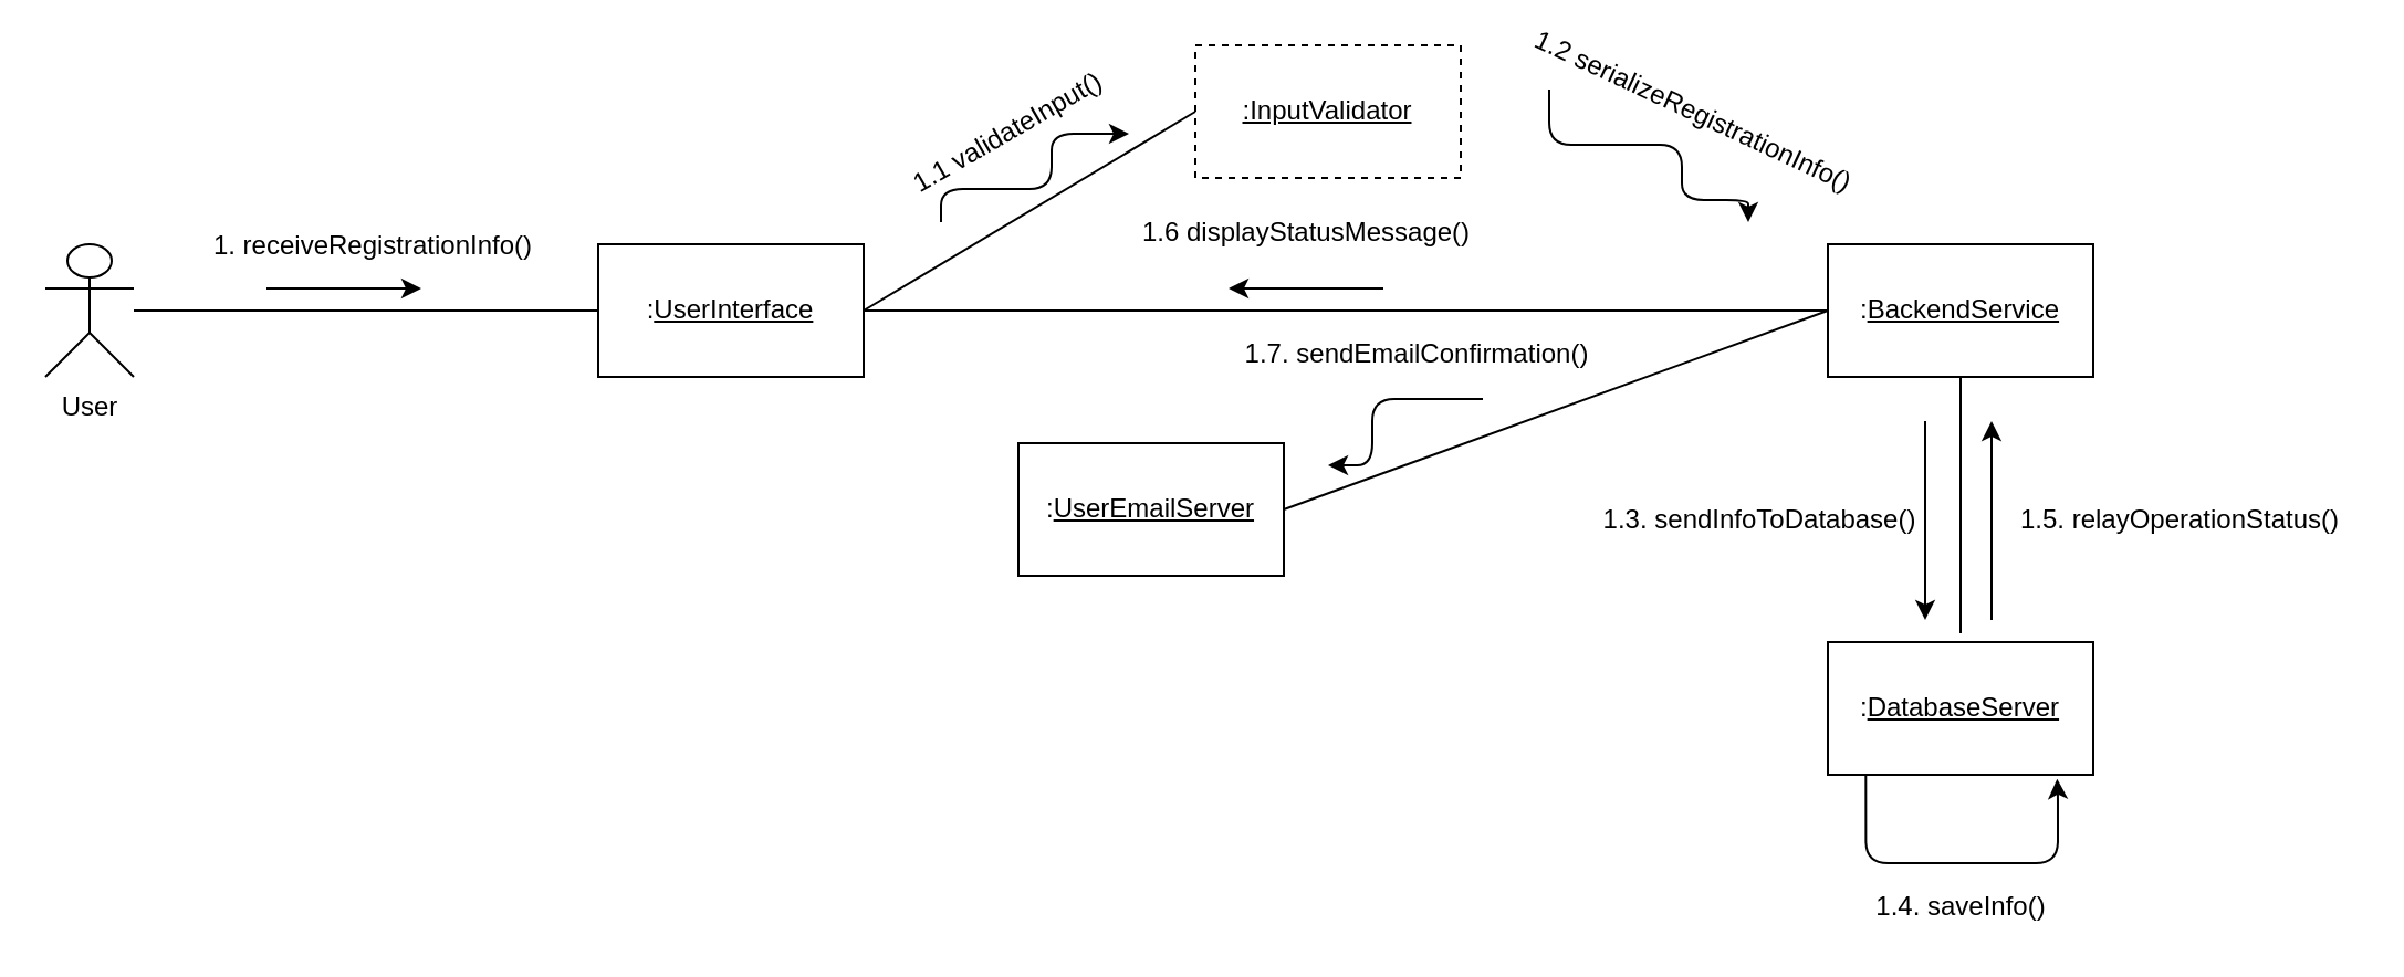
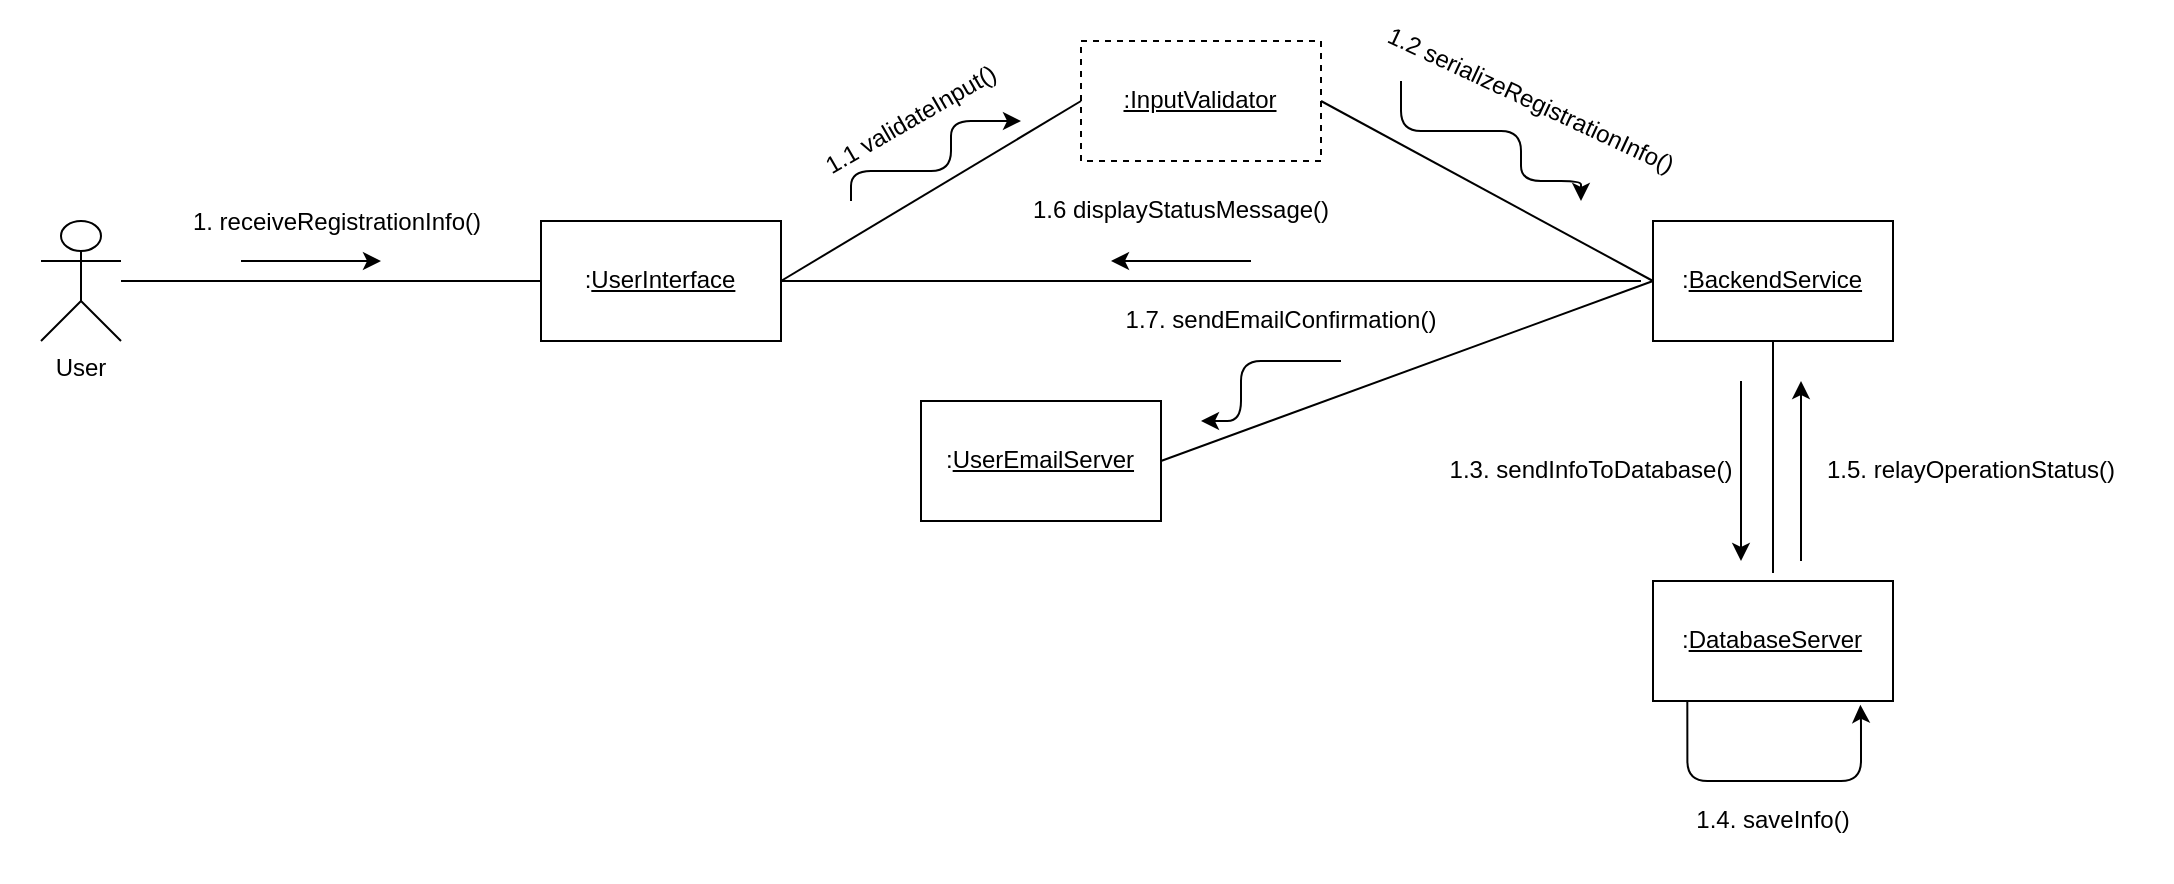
  <mxCell id="0" />
  <mxCell id="1" parent="0" />
  <mxCell id="2" value=":&lt;u&gt;UserInterface&lt;br&gt;&lt;/u&gt;" style="rounded=0;whiteSpace=wrap;html=1;" parent="1" vertex="1"><mxGeometry x="270" y="110" width="120" height="60" as="geometry" /></mxCell>
  <mxCell id="3" value="User&lt;br&gt;" style="shape=umlActor;verticalLabelPosition=bottom;labelBackgroundColor=#ffffff;verticalAlign=top;html=1;outlineConnect=0;" parent="1" vertex="1"><mxGeometry x="20" y="110" width="40" height="60" as="geometry" /></mxCell>
  <mxCell id="4" value="&lt;u&gt;:InputValidator&lt;br&gt;&lt;/u&gt;" style="rounded=0;whiteSpace=wrap;html=1;dashed=1;" parent="1" vertex="1"><mxGeometry x="540" y="20" width="120" height="60" as="geometry" /></mxCell>
  <mxCell id="5" value=":&lt;u&gt;DatabaseServer&lt;br&gt;&lt;/u&gt;" style="rounded=0;whiteSpace=wrap;html=1;" parent="1" vertex="1"><mxGeometry x="826" y="290" width="120" height="60" as="geometry" /></mxCell>
  <mxCell id="6" value="" style="endArrow=none;html=1;exitX=0;exitY=0.5;exitDx=0;exitDy=0;" parent="1" source="2" target="3" edge="1"><mxGeometry width="50" height="50" relative="1" as="geometry"><mxPoint x="380" y="190" as="sourcePoint" /><mxPoint x="430" y="140" as="targetPoint" /><Array as="points" /></mxGeometry></mxCell>
  <mxCell id="7" value="1. receiveRegistrationInfo()" style="text;html=1;align=center;verticalAlign=middle;resizable=0;points=[];labelBackgroundColor=#ffffff;" parent="6" vertex="1" connectable="0"><mxGeometry x="-0.113" y="-1" relative="1" as="geometry"><mxPoint x="-10" y="-29" as="offset" /></mxGeometry></mxCell>
  <mxCell id="8" value="" style="endArrow=none;html=1;entryX=0;entryY=0.5;entryDx=0;entryDy=0;exitX=1;exitY=0.5;exitDx=0;exitDy=0;" parent="1" source="2" target="4" edge="1"><mxGeometry width="50" height="50" relative="1" as="geometry"><mxPoint x="460" y="200" as="sourcePoint" /><mxPoint x="430" y="144" as="targetPoint" /></mxGeometry></mxCell>
- <mxCell id="9" value="" style="endArrow=none;html=1;exitX=0;exitY=0.5;exitDx=0;exitDy=0;" parent="1" source="11" target="2" edge="1"><mxGeometry width="50" height="50" relative="1" as="geometry"><mxPoint x="460" y="200" as="sourcePoint" /><mxPoint x="510" y="150" as="targetPoint" /></mxGeometry></mxCell>
+ <mxCell id="9" value="" style="endArrow=none;html=1;exitX=0;exitY=0.5;exitDx=0;exitDy=0;entryX=1;entryY=0.5;entryDx=0;entryDy=0;" parent="1" source="11" target="4" edge="1"><mxGeometry width="50" height="50" relative="1" as="geometry"><mxPoint x="460" y="200" as="sourcePoint" /><mxPoint x="510" y="150" as="targetPoint" /></mxGeometry></mxCell>
  <mxCell id="10" value=":&lt;u&gt;UserEmailServer&lt;br&gt;&lt;/u&gt;" style="rounded=0;whiteSpace=wrap;html=1;" parent="1" vertex="1"><mxGeometry x="460" y="200" width="120" height="60" as="geometry" /></mxCell>
  <mxCell id="11" value=":&lt;u&gt;BackendService&lt;br&gt;&lt;/u&gt;" style="rounded=0;whiteSpace=wrap;html=1;" parent="1" vertex="1"><mxGeometry x="826" y="110" width="120" height="60" as="geometry" /></mxCell>
  <mxCell id="12" value="" style="endArrow=none;html=1;exitX=0.5;exitY=1;exitDx=0;exitDy=0;" parent="1" source="11" edge="1"><mxGeometry width="50" height="50" relative="1" as="geometry"><mxPoint x="520" y="250" as="sourcePoint" /><mxPoint x="886" y="286" as="targetPoint" /></mxGeometry></mxCell>
  <mxCell id="13" value="" style="endArrow=none;html=1;entryX=0;entryY=0.5;entryDx=0;entryDy=0;exitX=1;exitY=0.5;exitDx=0;exitDy=0;" parent="1" source="10" target="11" edge="1"><mxGeometry width="50" height="50" relative="1" as="geometry"><mxPoint x="410" y="230" as="sourcePoint" /><mxPoint x="460" y="180" as="targetPoint" /></mxGeometry></mxCell>
  <mxCell id="14" value="" style="edgeStyle=segmentEdgeStyle;endArrow=classic;html=1;" parent="1" edge="1"><mxGeometry width="50" height="50" relative="1" as="geometry"><mxPoint x="120" y="130" as="sourcePoint" /><mxPoint x="190" y="130" as="targetPoint" /><Array as="points" /></mxGeometry></mxCell>
  <mxCell id="15" value="1.6&amp;nbsp;displayStatusMessage()" style="text;html=1;align=center;verticalAlign=middle;resizable=0;points=[];autosize=1;" parent="1" vertex="1"><mxGeometry x="510" y="95" width="160" height="20" as="geometry" /></mxCell>
  <mxCell id="16" value="1.1&amp;nbsp;validateInput()" style="text;html=1;align=center;verticalAlign=middle;resizable=0;points=[];autosize=1;rotation=-30;" parent="1" vertex="1"><mxGeometry x="400" y="50" width="110" height="20" as="geometry" /></mxCell>
  <mxCell id="17" value="" style="edgeStyle=segmentEdgeStyle;endArrow=classic;html=1;" parent="1" edge="1"><mxGeometry width="50" height="50" relative="1" as="geometry"><mxPoint x="425" y="100" as="sourcePoint" /><mxPoint x="510" y="60" as="targetPoint" /><Array as="points"><mxPoint x="475" y="85" /><mxPoint x="475" y="60" /><mxPoint x="510" y="60" /></Array></mxGeometry></mxCell>
  <mxCell id="18" value="1.2&amp;nbsp;serializeRegistrationInfo()" style="text;html=1;align=center;verticalAlign=middle;resizable=0;points=[];autosize=1;rotation=25;" parent="1" vertex="1"><mxGeometry x="680" y="40" width="170" height="20" as="geometry" /></mxCell>
  <mxCell id="19" value="" style="edgeStyle=segmentEdgeStyle;endArrow=classic;html=1;" parent="1" edge="1"><mxGeometry width="50" height="50" relative="1" as="geometry"><mxPoint x="700" y="40" as="sourcePoint" /><mxPoint x="790" y="100" as="targetPoint" /><Array as="points"><mxPoint x="700" y="65" /><mxPoint x="760" y="65" /><mxPoint x="760" y="90" /><mxPoint x="790" y="90" /></Array></mxGeometry></mxCell>
  <mxCell id="20" value="1.3. sendInfoToDatabase()" style="text;html=1;align=center;verticalAlign=middle;resizable=0;points=[];autosize=1;" parent="1" vertex="1"><mxGeometry x="715" y="225" width="160" height="20" as="geometry" /></mxCell>
  <mxCell id="21" value="" style="edgeStyle=segmentEdgeStyle;endArrow=classic;html=1;" parent="1" edge="1"><mxGeometry width="50" height="50" relative="1" as="geometry"><mxPoint x="870" y="190" as="sourcePoint" /><mxPoint x="870" y="280" as="targetPoint" /><Array as="points"><mxPoint x="870" y="190" /><mxPoint x="870" y="280" /></Array></mxGeometry></mxCell>
  <mxCell id="22" value="" style="edgeStyle=segmentEdgeStyle;endArrow=classic;html=1;exitX=0.143;exitY=0.994;exitDx=0;exitDy=0;exitPerimeter=0;entryX=0.864;entryY=1.032;entryDx=0;entryDy=0;entryPerimeter=0;" parent="1" source="5" target="5" edge="1"><mxGeometry width="50" height="50" relative="1" as="geometry"><mxPoint x="840" y="390" as="sourcePoint" /><mxPoint x="890" y="360" as="targetPoint" /><Array as="points"><mxPoint x="843" y="390" /><mxPoint x="930" y="390" /><mxPoint x="930" y="360" /></Array></mxGeometry></mxCell>
  <mxCell id="23" value="" style="edgeStyle=segmentEdgeStyle;endArrow=classic;html=1;" parent="1" edge="1"><mxGeometry width="50" height="50" relative="1" as="geometry"><mxPoint x="900" y="280" as="sourcePoint" /><mxPoint x="900" y="190" as="targetPoint" /><Array as="points"><mxPoint x="900" y="260" /><mxPoint x="900" y="260" /></Array></mxGeometry></mxCell>
  <mxCell id="24" value="1.4. saveInfo()" style="text;html=1;align=center;verticalAlign=middle;resizable=0;points=[];autosize=1;" parent="1" vertex="1"><mxGeometry x="841" y="400" width="90" height="20" as="geometry" /></mxCell>
  <mxCell id="25" value="1.5. relayOperationStatus()" style="text;html=1;align=center;verticalAlign=middle;resizable=0;points=[];autosize=1;" parent="1" vertex="1"><mxGeometry x="905" y="225" width="160" height="20" as="geometry" /></mxCell>
  <mxCell id="26" value="" style="endArrow=none;html=1;" parent="1" edge="1"><mxGeometry width="50" height="50" relative="1" as="geometry"><mxPoint x="390" y="140" as="sourcePoint" /><mxPoint x="820" y="140" as="targetPoint" /></mxGeometry></mxCell>
  <mxCell id="27" value="" style="edgeStyle=segmentEdgeStyle;endArrow=classic;html=1;" parent="1" edge="1"><mxGeometry width="50" height="50" relative="1" as="geometry"><mxPoint x="625" y="130" as="sourcePoint" /><mxPoint x="555" y="130" as="targetPoint" /></mxGeometry></mxCell>
  <mxCell id="28" value="1.7. sendEmailConfirmation()" style="text;html=1;align=center;verticalAlign=middle;resizable=0;points=[];autosize=1;" parent="1" vertex="1"><mxGeometry x="555" y="150" width="170" height="20" as="geometry" /></mxCell>
  <mxCell id="29" value="" style="edgeStyle=segmentEdgeStyle;endArrow=classic;html=1;" parent="1" edge="1"><mxGeometry width="50" height="50" relative="1" as="geometry"><mxPoint x="670" y="180" as="sourcePoint" /><mxPoint x="600" y="210" as="targetPoint" /><Array as="points"><mxPoint x="620" y="180" /><mxPoint x="620" y="210" /></Array></mxGeometry></mxCell>
